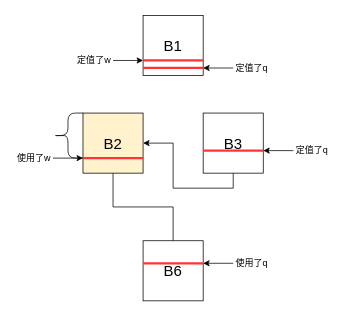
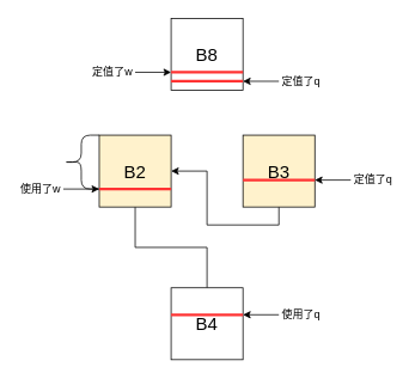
  <mxCell id="0" />
  <mxCell id="1" parent="0" />
- <mxCell id="2" value="B1" style="whiteSpace=wrap;html=1;aspect=fixed;fontSize=20;" parent="1" vertex="1"><mxGeometry x="190" y="20" width="80" height="80" as="geometry" /></mxCell>
+ <mxCell id="2" value="B8" style="whiteSpace=wrap;html=1;aspect=fixed;fontSize=20;" parent="1" vertex="1"><mxGeometry x="190" y="20" width="80" height="80" as="geometry" /></mxCell>
  <mxCell id="3" style="edgeStyle=orthogonalEdgeStyle;rounded=0;orthogonalLoop=1;jettySize=auto;html=1;exitX=0.5;exitY=1;exitDx=0;exitDy=0;entryX=0.5;entryY=0;entryDx=0;entryDy=0;fontSize=20;endArrow=none;" parent="1" source="4" target="7" edge="1"><mxGeometry relative="1" as="geometry" /></mxCell>
  <mxCell id="4" value="B2" style="whiteSpace=wrap;html=1;aspect=fixed;fontSize=20;fillColor=#fff2cc;" parent="1" vertex="1"><mxGeometry x="110" y="150" width="80" height="80" as="geometry" /></mxCell>
  <mxCell id="5" style="edgeStyle=orthogonalEdgeStyle;rounded=0;orthogonalLoop=1;jettySize=auto;html=1;exitX=0.5;exitY=1;exitDx=0;exitDy=0;fontSize=20;" parent="1" source="6" target="4" edge="1"><mxGeometry relative="1" as="geometry"><mxPoint x="230" y="320" as="targetPoint" /></mxGeometry></mxCell>
- <mxCell id="6" value="B3" style="whiteSpace=wrap;html=1;aspect=fixed;fontSize=20;" parent="1" vertex="1"><mxGeometry x="270" y="150" width="80" height="80" as="geometry" /></mxCell>
- <mxCell id="7" value="B6" style="whiteSpace=wrap;html=1;aspect=fixed;fontSize=20;" parent="1" vertex="1"><mxGeometry x="190" y="320" width="80" height="80" as="geometry" /></mxCell>
+ <mxCell id="6" value="B3" style="whiteSpace=wrap;html=1;aspect=fixed;fontSize=20;fillColor=#fff2cc;" parent="1" vertex="1"><mxGeometry x="270" y="150" width="80" height="80" as="geometry" /></mxCell>
+ <mxCell id="7" value="B4" style="whiteSpace=wrap;html=1;aspect=fixed;fontSize=20;" parent="1" vertex="1"><mxGeometry x="190" y="320" width="80" height="80" as="geometry" /></mxCell>
  <mxCell id="8" value="" style="endArrow=none;html=1;entryX=1;entryY=0.75;entryDx=0;entryDy=0;strokeColor=#FF3333;strokeWidth=3;" edge="1" parent="1" target="4"><mxGeometry width="50" height="50" relative="1" as="geometry"><mxPoint x="110" y="210" as="sourcePoint" /><mxPoint x="180" y="210" as="targetPoint" /></mxGeometry></mxCell>
  <mxCell id="9" value="" style="endArrow=classic;html=1;strokeWidth=1;" edge="1" parent="1"><mxGeometry width="50" height="50" relative="1" as="geometry"><mxPoint x="70" y="210" as="sourcePoint" /><mxPoint x="110" y="210" as="targetPoint" /></mxGeometry></mxCell>
  <mxCell id="10" value="使用了w" style="text;html=1;strokeColor=none;fillColor=none;align=center;verticalAlign=middle;whiteSpace=wrap;rounded=0;" vertex="1" parent="1"><mxGeometry x="20" y="200" width="50" height="20" as="geometry" /></mxCell>
  <mxCell id="11" value="" style="endArrow=none;html=1;entryX=1;entryY=0.75;entryDx=0;entryDy=0;strokeColor=#FF3333;strokeWidth=3;" edge="1" parent="1"><mxGeometry width="50" height="50" relative="1" as="geometry"><mxPoint x="190" y="80" as="sourcePoint" /><mxPoint x="270" y="80" as="targetPoint" /></mxGeometry></mxCell>
  <mxCell id="12" value="" style="endArrow=classic;html=1;strokeWidth=1;" edge="1" parent="1"><mxGeometry width="50" height="50" relative="1" as="geometry"><mxPoint x="150" y="80" as="sourcePoint" /><mxPoint x="190" y="80" as="targetPoint" /></mxGeometry></mxCell>
  <mxCell id="13" value="定值了w" style="text;html=1;strokeColor=none;fillColor=none;align=center;verticalAlign=middle;whiteSpace=wrap;rounded=0;" vertex="1" parent="1"><mxGeometry x="100" y="70" width="50" height="20" as="geometry" /></mxCell>
  <mxCell id="14" value="" style="shape=curlyBracket;whiteSpace=wrap;html=1;rounded=1;" vertex="1" parent="1"><mxGeometry x="70" y="150" width="40" height="60" as="geometry" /></mxCell>
  <mxCell id="15" value="使用了q" style="text;html=1;strokeColor=none;fillColor=none;align=center;verticalAlign=middle;whiteSpace=wrap;rounded=0;" vertex="1" parent="1"><mxGeometry x="310" y="340" width="50" height="20" as="geometry" /></mxCell>
  <mxCell id="16" value="" style="endArrow=none;html=1;entryX=1;entryY=0.75;entryDx=0;entryDy=0;strokeColor=#FF3333;strokeWidth=3;" edge="1" parent="1"><mxGeometry width="50" height="50" relative="1" as="geometry"><mxPoint x="190" y="350" as="sourcePoint" /><mxPoint x="270" y="350" as="targetPoint" /></mxGeometry></mxCell>
  <mxCell id="17" value="" style="endArrow=classic;html=1;strokeColor=#000000;strokeWidth=1;" edge="1" parent="1"><mxGeometry width="50" height="50" relative="1" as="geometry"><mxPoint x="310" y="350" as="sourcePoint" /><mxPoint x="270" y="350" as="targetPoint" /></mxGeometry></mxCell>
  <mxCell id="18" value="定值了q" style="text;html=1;strokeColor=none;fillColor=none;align=center;verticalAlign=middle;whiteSpace=wrap;rounded=0;" vertex="1" parent="1"><mxGeometry x="390" y="190" width="50" height="20" as="geometry" /></mxCell>
  <mxCell id="19" value="" style="endArrow=none;html=1;entryX=1;entryY=0.75;entryDx=0;entryDy=0;strokeColor=#FF3333;strokeWidth=3;" edge="1" parent="1"><mxGeometry width="50" height="50" relative="1" as="geometry"><mxPoint x="270" y="200" as="sourcePoint" /><mxPoint x="350" y="200" as="targetPoint" /></mxGeometry></mxCell>
  <mxCell id="20" value="" style="endArrow=classic;html=1;strokeColor=#000000;strokeWidth=1;" edge="1" parent="1"><mxGeometry width="50" height="50" relative="1" as="geometry"><mxPoint x="390" y="200" as="sourcePoint" /><mxPoint x="350" y="200" as="targetPoint" /></mxGeometry></mxCell>
  <mxCell id="21" value="定值了q" style="text;html=1;strokeColor=none;fillColor=none;align=center;verticalAlign=middle;whiteSpace=wrap;rounded=0;" vertex="1" parent="1"><mxGeometry x="310" y="80" width="50" height="20" as="geometry" /></mxCell>
  <mxCell id="22" value="" style="endArrow=none;html=1;entryX=1;entryY=0.75;entryDx=0;entryDy=0;strokeColor=#FF3333;strokeWidth=3;" edge="1" parent="1"><mxGeometry width="50" height="50" relative="1" as="geometry"><mxPoint x="190" y="90" as="sourcePoint" /><mxPoint x="270" y="90" as="targetPoint" /></mxGeometry></mxCell>
  <mxCell id="23" value="" style="endArrow=classic;html=1;strokeColor=#000000;strokeWidth=1;" edge="1" parent="1"><mxGeometry width="50" height="50" relative="1" as="geometry"><mxPoint x="310" y="90" as="sourcePoint" /><mxPoint x="270" y="90" as="targetPoint" /></mxGeometry></mxCell>
